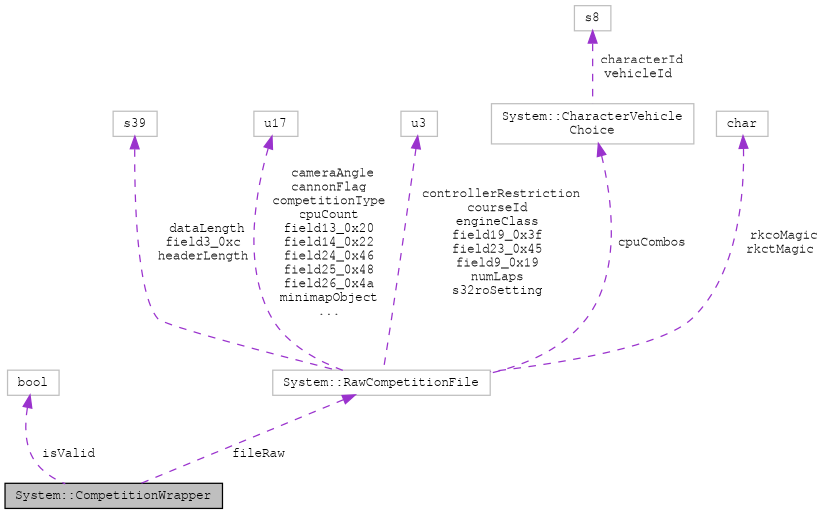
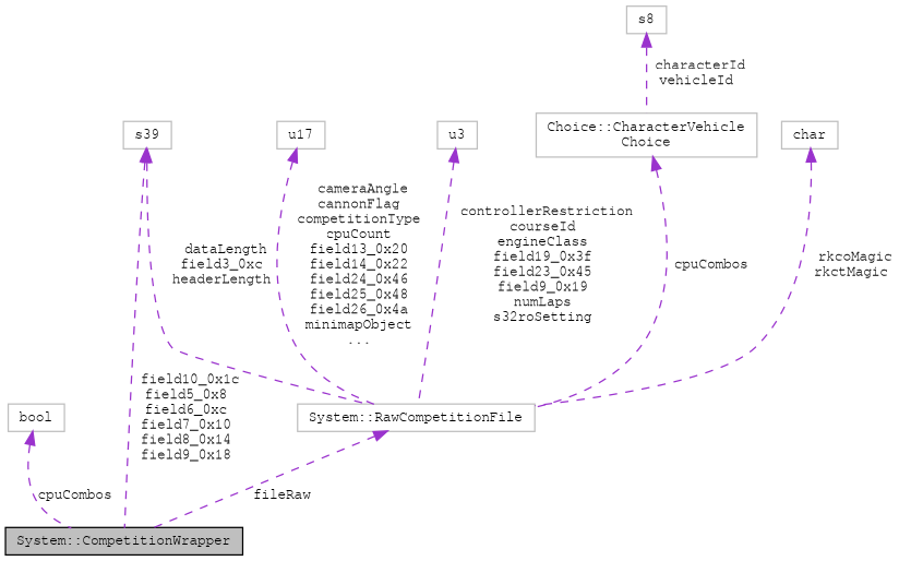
  digraph {
    node [color=grey75 fillcolor=white fontname=FreeMono fontsize=10 shape=record style=filled]
    edge [color=darkorchid3 dir=back fontname=FreeMono fontsize=10 labelfontname=FreeMono labelfontsize=10 style=dashed]
    n1 [color=black fillcolor=grey75 fontcolor=black height=0.2 label="System::CompetitionWrapper" width=0.4]
    n2 [height=0.2 label=bool width=0.4]
    n3 [height=0.2 label="System::RawCompetitionFile" width=0.4]
    n4 [height=0.2 label=char width=0.4]
    n5 [height=0.2 label=s39 width=0.4]
    n6 [height=0.2 label=u17 width=0.4]
    n7 [height=0.2 label=u3 width=0.4]
-   n8 [height=0.2 label="System::CharacterVehicle\lChoice" width=0.4]
+   n8 [height=0.2 label="Choice::CharacterVehicle\lChoice" width=0.4]
    n9 [height=0.2 label=s8 width=0.4]
-   n2 -> n1 [label=" isValid"]
+   n2 -> n1 [label=" cpuCombos"]
    n3 -> n1 [label=" fileRaw"]
    n4 -> n3 [label=" rkcoMagic\nrkctMagic"]
+   n5 -> n1 [label=" field10_0x1c\nfield5_0x8\nfield6_0xc\nfield7_0x10\nfield8_0x14\nfield9_0x18"]
    n5 -> n3 [label=" dataLength\nfield3_0xc\nheaderLength"]
    n6 -> n3 [label=" cameraAngle\ncannonFlag\ncompetitionType\ncpuCount\nfield13_0x20\nfield14_0x22\nfield24_0x46\nfield25_0x48\nfield26_0x4a\nminimapObject\n..."]
    n7 -> n3 [label=" controllerRestriction\ncourseId\nengineClass\nfield19_0x3f\nfield23_0x45\nfield9_0x19\nnumLaps\ns32roSetting"]
    n8 -> n3 [label=" cpuCombos"]
    n9 -> n8 [label=" characterId\nvehicleId"]
  }
